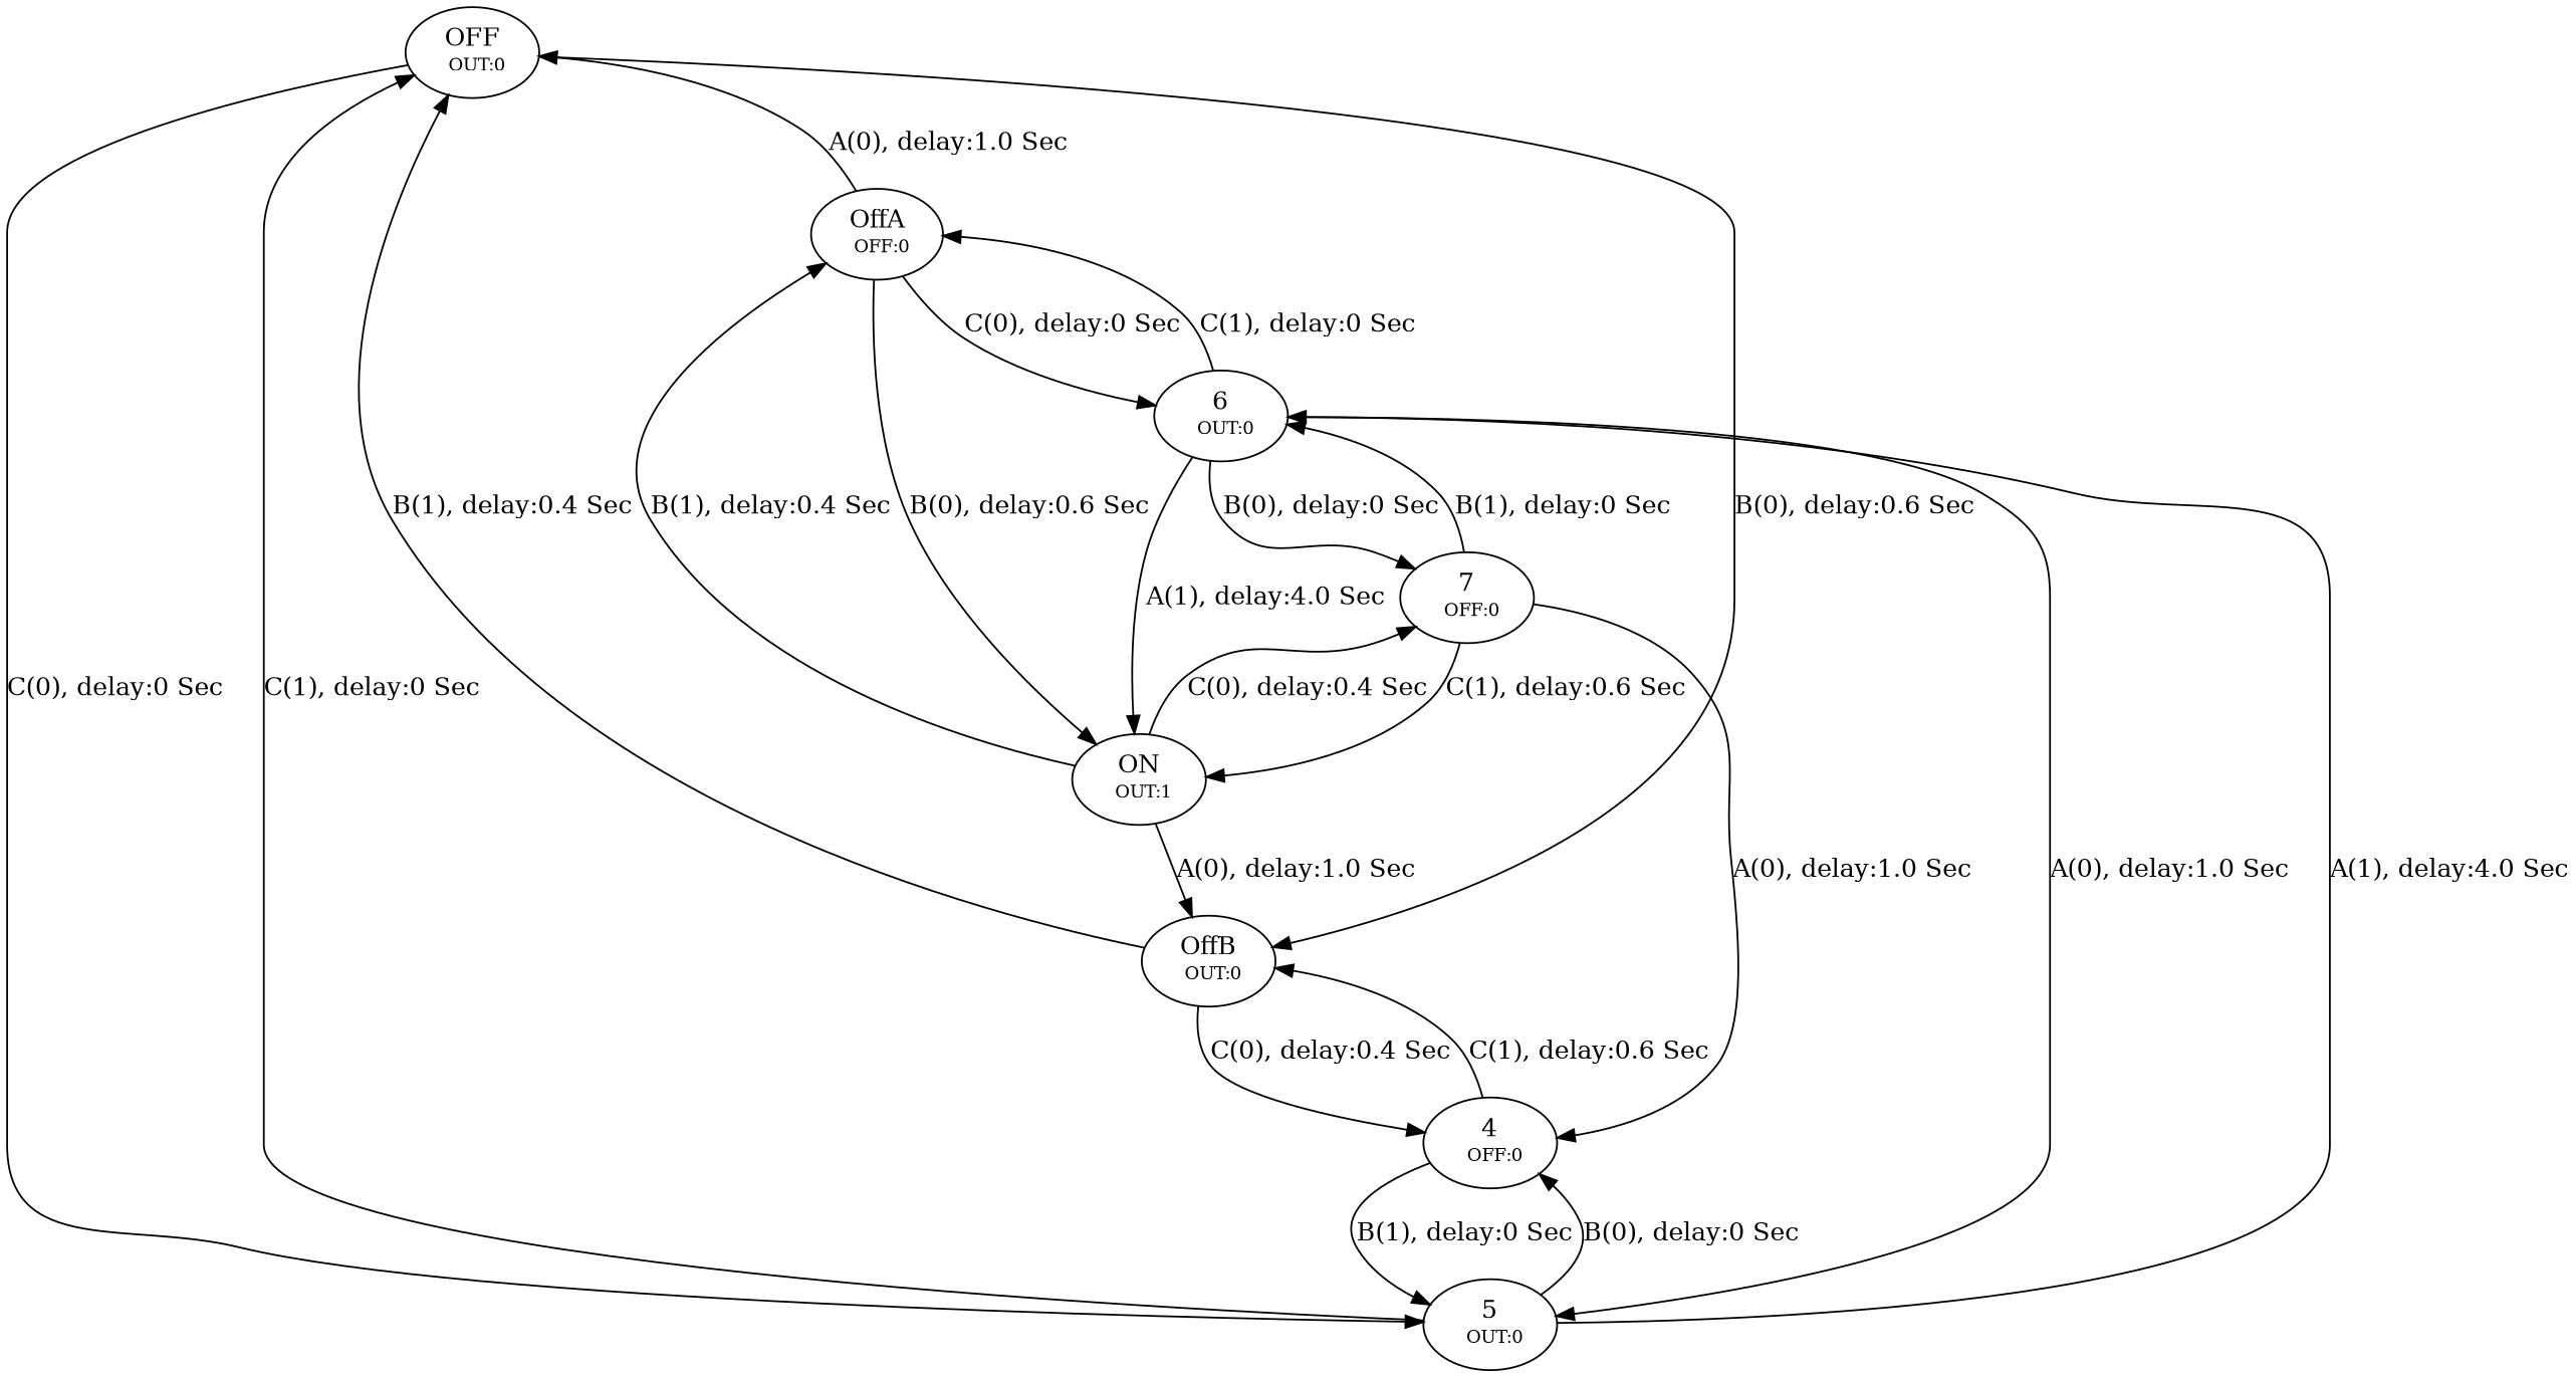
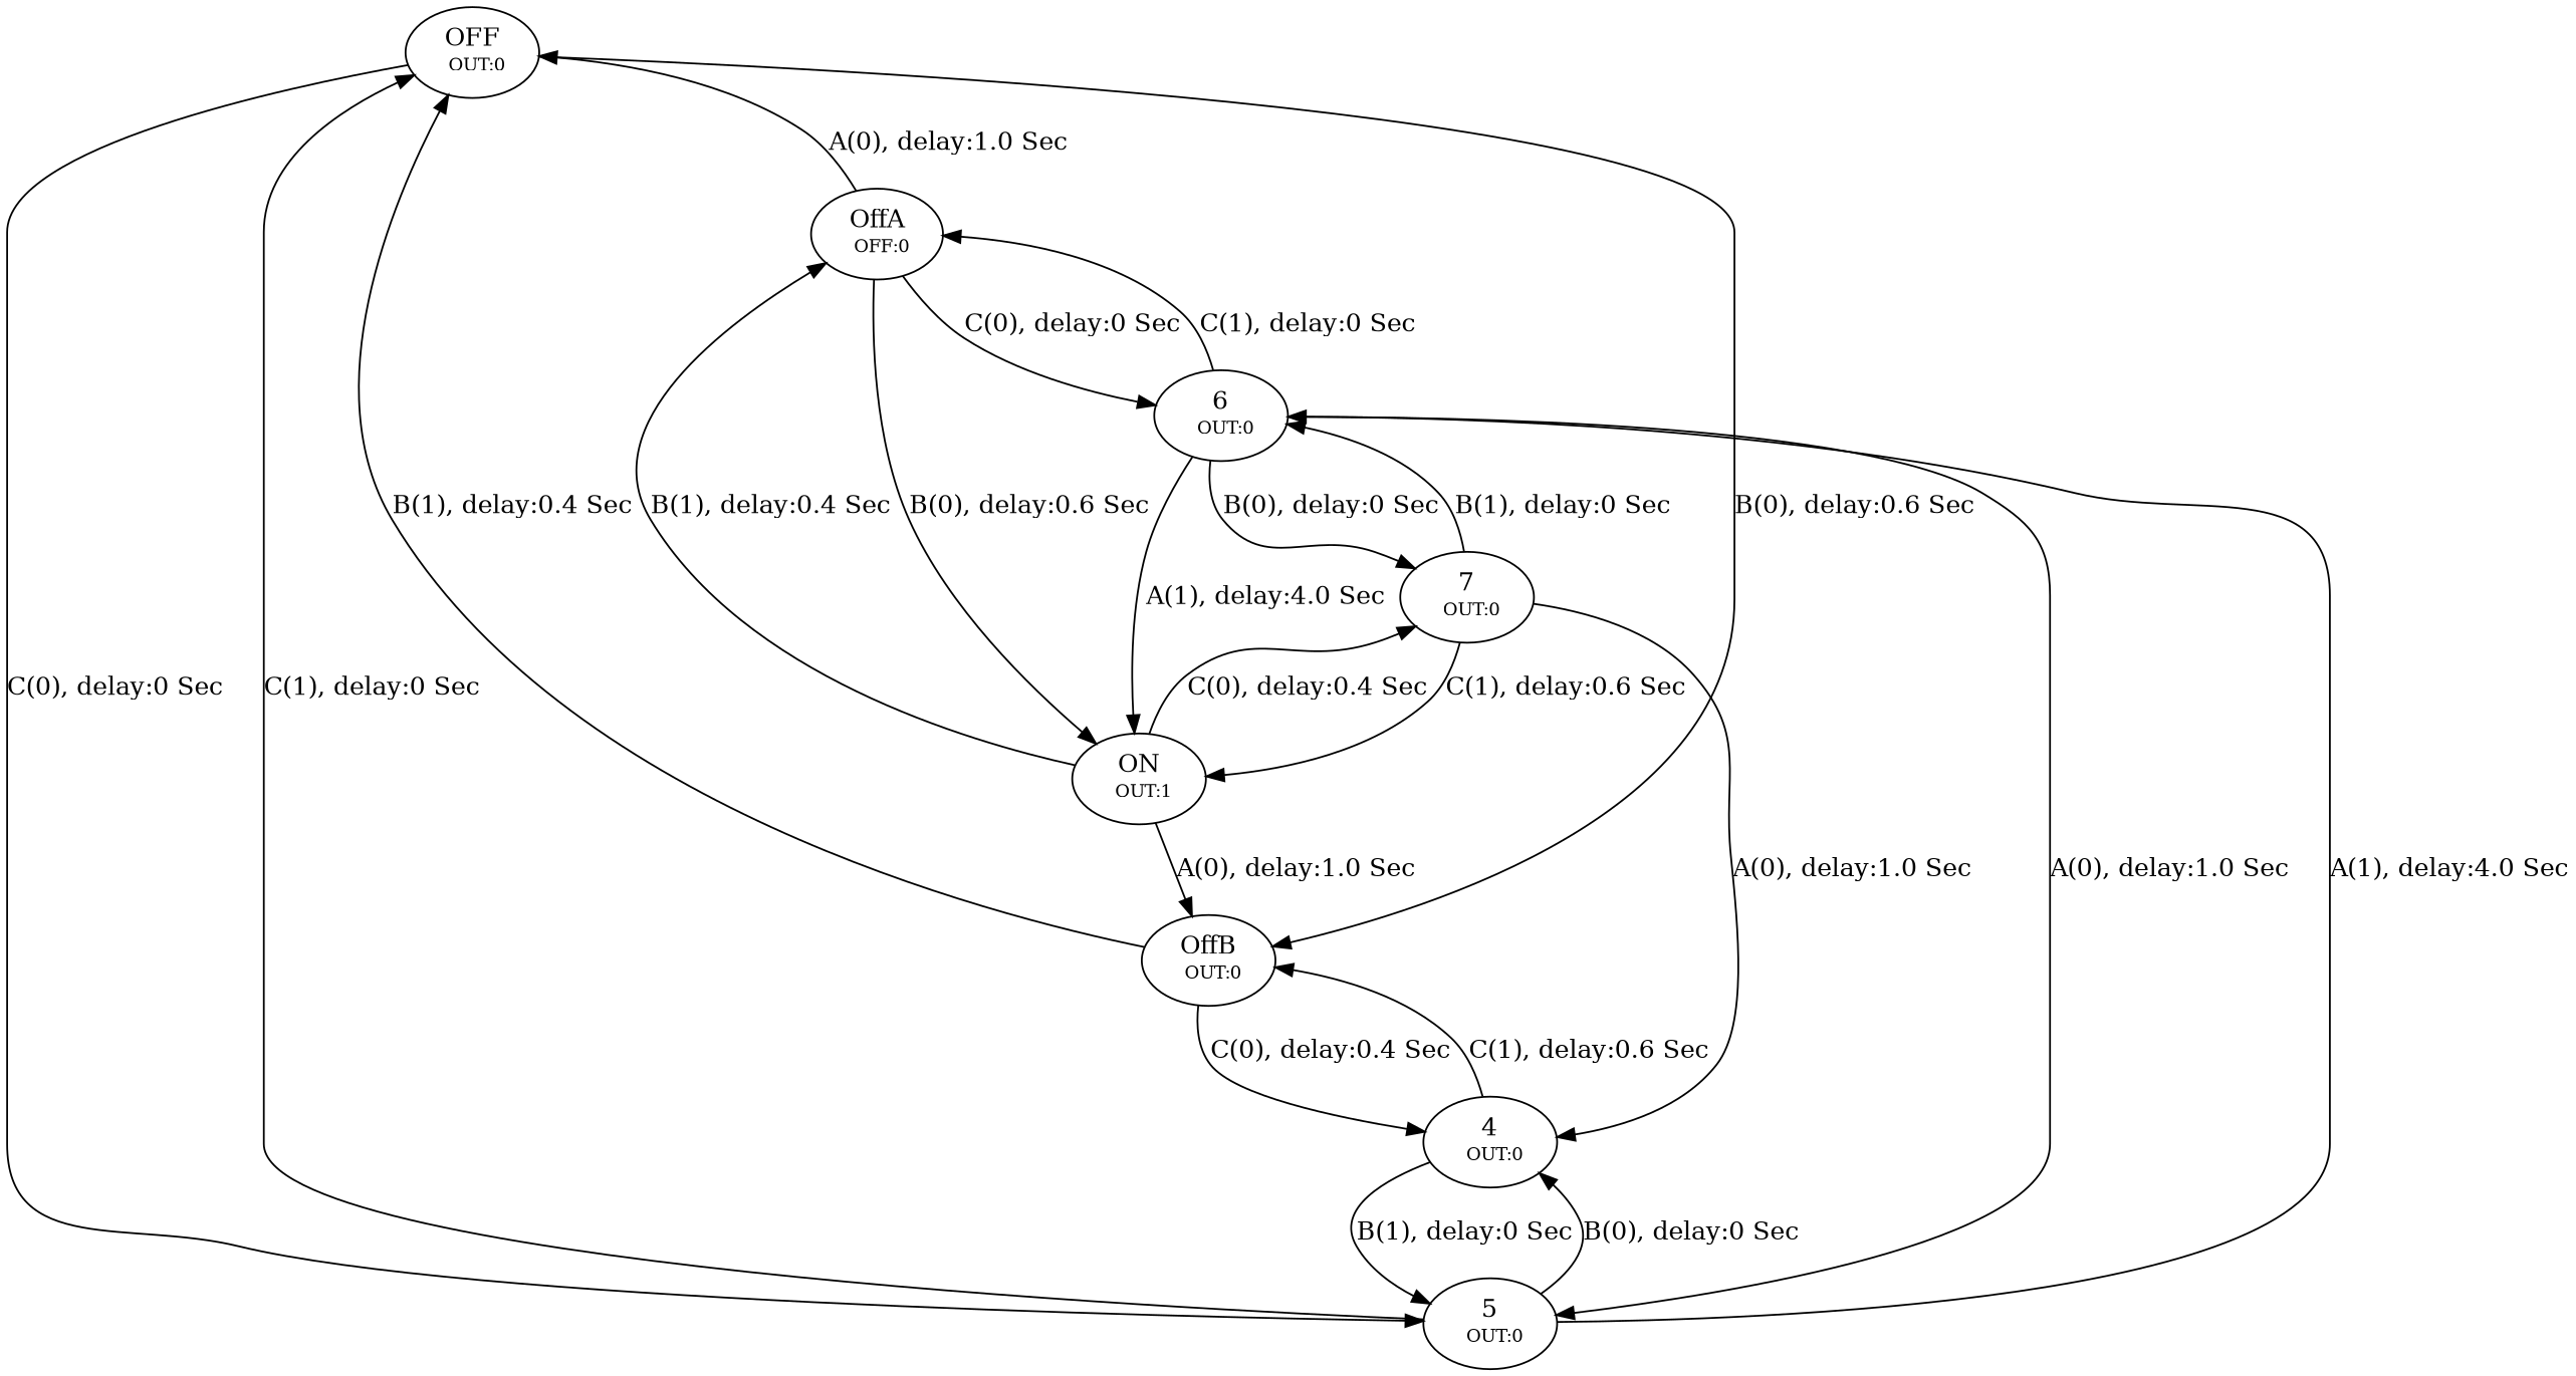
  digraph {
    node [color=black fillcolor=white fontcolor=black penwidth=1 peripheries=1 shape=ellipse style=filled]
    edge [color=black fontcolor=black penwidth=1]
    n1 [label=<OFF<BR/> <FONT POINT-SIZE="10">OUT:0</FONT>>]
    n2 [label=<OffA<BR/> <FONT POINT-SIZE="10">OFF:0</FONT>>]
    n3 [label=<OffB<BR/> <FONT POINT-SIZE="10">OUT:0</FONT>>]
    n4 [label=<5<BR/> <FONT POINT-SIZE="10">OUT:0</FONT>>]
    n5 [label=<ON<BR/> <FONT POINT-SIZE="10">OUT:1</FONT>>]
    n6 [label=<6<BR/> <FONT POINT-SIZE="10">OUT:0</FONT>>]
-   n7 [label=<4<BR/> <FONT POINT-SIZE="10">OFF:0</FONT>>]
-   n8 [label=<7<BR/> <FONT POINT-SIZE="10">OFF:0</FONT>>]
+   n7 [label=<4<BR/> <FONT POINT-SIZE="10">OUT:0</FONT>>]
+   n8 [label=<7<BR/> <FONT POINT-SIZE="10">OUT:0</FONT>>]
    n1 -> n2 [label=<A(1), delay:4.0 Sec> style=invis]
    n1 -> n3 [label=<B(0), delay:0.6 Sec>]
    n1 -> n4 [label=<C(0), delay:0 Sec>]
    n2 -> n1 [label=<A(0), delay:1.0 Sec>]
    n2 -> n5 [label=<B(0), delay:0.6 Sec>]
    n2 -> n6 [label=<C(0), delay:0 Sec>]
    n3 -> n1 [label=<B(1), delay:0.4 Sec>]
    n3 -> n7 [label=<C(0), delay:0.4 Sec>]
    n4 -> n1 [label=<C(1), delay:0 Sec>]
    n4 -> n6 [label=<A(1), delay:4.0 Sec>]
    n4 -> n7 [label=<B(0), delay:0 Sec>]
    n5 -> n2 [label=<B(1), delay:0.4 Sec>]
    n5 -> n3 [label=<A(0), delay:1.0 Sec>]
    n5 -> n8 [label=<C(0), delay:0.4 Sec>]
    n6 -> n2 [label=<C(1), delay:0 Sec>]
    n6 -> n4 [label=<A(0), delay:1.0 Sec>]
    n6 -> n5 [label=<A(1), delay:4.0 Sec>]
    n6 -> n8 [label=<B(0), delay:0 Sec>]
    n7 -> n3 [label=<C(1), delay:0.6 Sec>]
    n7 -> n4 [label=<B(1), delay:0 Sec>]
    n8 -> n5 [label=<C(1), delay:0.6 Sec>]
    n8 -> n6 [label=<B(1), delay:0 Sec>]
    n8 -> n7 [label=<A(0), delay:1.0 Sec>]
  }
